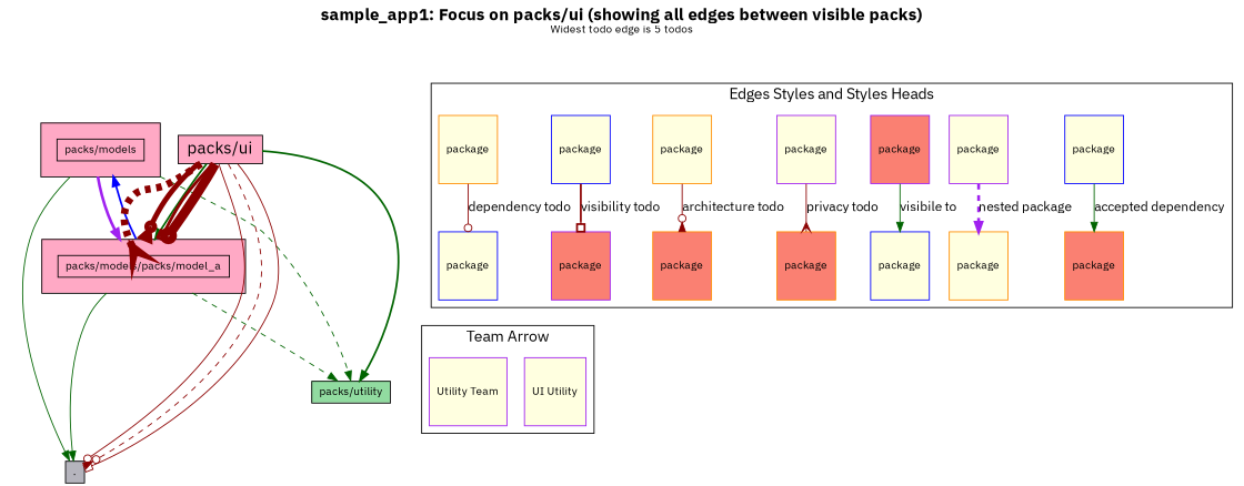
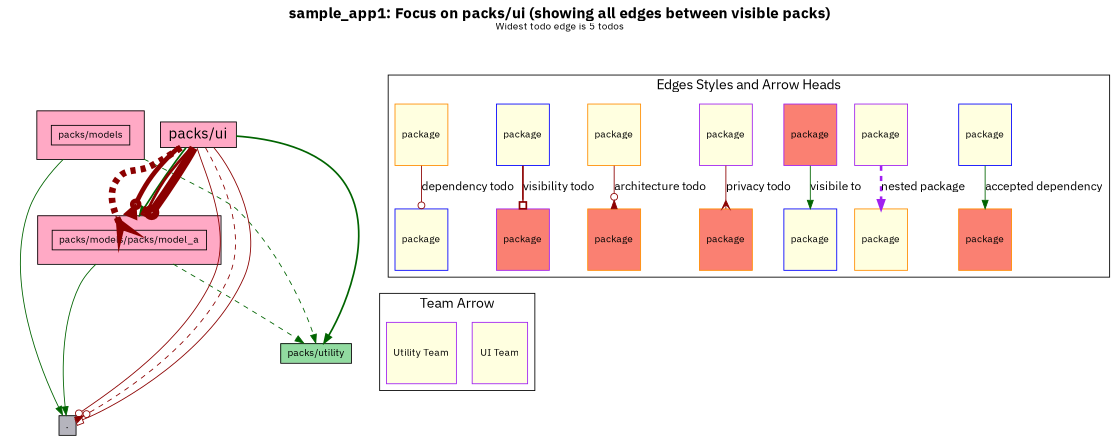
  digraph {
    fontname="IBM Plex Sans"
    fontsize=18
    label=<<b>sample_app1: Focus on packs/ui (showing all edges between visible packs)</b><br/><font point-size='12'>Widest todo edge is 5 todos</font>>
    labelloc=t
    rankdir=TD
    node [color=darkorange fillcolor=lightyellow fontcolor=black fontname="IBM Plex Sans" fontsize=12 shape=box style=filled]
    edge [color=darkred fontname="IBM Plex Sans" style=solid]
    n1 [color=black fillcolor="#FFA9C5" fontsize=12.0 height=1.0 label=<                 <table border='0' cellborder='1' cellspacing='0' cellpadding='16'><tr><td>                   <table border='0' cellborder='1' cellspacing='0' cellpadding='4'>                     <tr> <td port='private'> packs/models </td> </tr>                   </table>                 </td></tr></table>               > shape=plain]
    n2 [color=black fillcolor="#FFA9C5" fontsize=12.0 height=1.0 label=<                 <table border='0' cellborder='1' cellspacing='0' cellpadding='16'><tr><td>                   <table border='0' cellborder='1' cellspacing='0' cellpadding='4'>                     <tr> <td port='private'> packs/models/packs/model_a </td> </tr>                   </table>                 </td></tr></table>               > shape=plain]
    n3 [color=black fillcolor="#FFA9C5" fontsize=18.0 height=1.0 label=<                 <table border='0' cellborder='1' cellspacing='0' cellpadding='4'>                   <tr> <td align='left'> packs/ui </td> </tr>                 </table>               > shape=plain]
    n4 [color=black fillcolor="#91DBA0" fontsize=12.0 height=1.0 label=<                 <table border='0' cellborder='1' cellspacing='0' cellpadding='4'>                   <tr> <td align='left'> packs/utility </td> </tr>                 </table>               > shape=plain]
    n5 [color=black fillcolor="#B5B4BD" fontsize=12.0 height=1.0 label=<                 <table border='0' cellborder='1' cellspacing='0' cellpadding='4'>                   <tr> <td align='left'> . </td> </tr>                 </table>               > shape=plain]
    n6 [color=blue height=1.0 label=package]
    n7 [fillcolor=salmon height=1.0 label=package]
    n8 [color=purple height=1.0 label=package]
    n9 [height=1.0 label=package]
    n10 [color=purple fillcolor=salmon height=1.0 label=package]
    n11 [color=blue height=1.0 label=package]
    n12 [color=purple height=1.0 label=package]
    n13 [fillcolor=salmon height=1.0 label=package]
    n14 [height=1.0 label=package]
    n15 [fillcolor=salmon height=1.0 label=package]
    n16 [color=blue height=1.0 label=package]
    n17 [color=purple fillcolor=salmon height=1.0 label=package]
    n18 [height=1.0 label=package]
    n19 [color=blue height=1.0 label=package]
-   n20 [color=purple height=1.0 label="UI Utility"]
+   n20 [color=purple height=1.0 label="UI Team"]
    n21 [color=purple height=1.0 label="Utility Team"]
    subgraph sub_1 {
      cluster=true
      color=darkgrey
      fillcolor=lightblue
      label=app
      rank=0
      shape=box
      style=filled
      n1
      n2
      n3
    }
    subgraph sub_2 {
      cluster=true
      color=darkgrey
      fillcolor=lightblue
      label=utilities
      rank=1
      shape=box
      style=filled
      n4
    }
    subgraph sub_3 {
      cluster=false
      color=darkgrey
      fillcolor=lightblue
      shape=box
      style=filled
      n5
    }
    subgraph cluster_4 {
      fontsize=16
-     label="Edges Styles and Styles Heads"
+     label="Edges Styles and Arrow Heads"
      n6
      n7
      n8
      n9
      n10
      n11
      n12
      n13
      n14
      n15
      n16
      n17
      n18
      n19
    }
    subgraph cluster_5 {
      fontsize=16
      label="Team Arrow"
      n20
      n21
    }
-   n1 -> n2 [color=purple penwidth=3]
    n1 -> n4 [style=invis color=""]
    n1 -> n4 [color=darkgreen style=dashed]
    n1 -> n5 [color=darkgreen]
-   n2 -> n1 [color=blue constraint=false style=bold]
    n2 -> n4 [style=invis color=""]
    n2 -> n4 [color=darkgreen style=dashed]
    n2 -> n5 [color=darkgreen]
    n3 -> n2 [color=darkgreen style=bold]
    n3 -> n2 [arrowhead=odot constraint=false penwidth=10.0 style=bold]
    n3 -> n2 [arrowhead=crow constraint=false headport=private penwidth=7.75 style=dashed]
    n3 -> n2 [arrowhead=invodot constraint=false penwidth=5.5]
    n3 -> n2 [arrowhead=obox constraint=false penwidth=3.25]
    n3 -> n4 [style=invis color=""]
    n3 -> n4 [color=darkgreen style=bold]
    n3 -> n5 [arrowhead=odot constraint=false penwidth=1.0]
    n3 -> n5 [arrowhead=invodot constraint=false penwidth=1.0 style=dashed]
    n3 -> n5 [arrowhead=obox constraint=false penwidth=1.0 style=bold]
    n4 -> n5 [style=invis color=""]
    n6 -> n7 [color=darkgreen label="accepted dependency"]
    n8 -> n9 [color=purple label="nested package" penwidth=3 style=dashed]
    n10 -> n11 [color=darkgreen label="visibile to"]
    n12 -> n13 [arrowhead=crow label="privacy todo"]
    n14 -> n15 [arrowhead=invodot label="architecture todo"]
    n16 -> n17 [arrowhead=obox label="visibility todo" style=bold]
    n18 -> n19 [arrowhead=odot label="dependency todo"]
    n19 -> n21 [style=invis color=""]
  }
